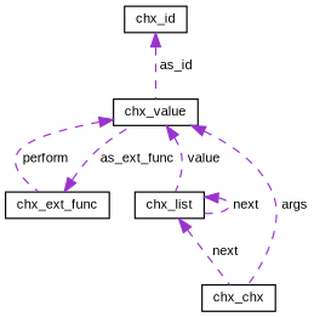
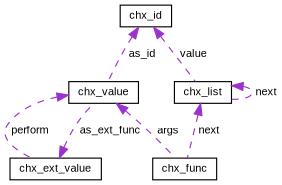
  digraph {
    fontname="Liberation Sans"
    node [color=black fillcolor=white fontname="Liberation Sans" fontsize=10 shape=record style=filled]
    edge [color=darkorchid3 dir=back fontname="Liberation Sans" fontsize=10 labelfontname=Helvetica labelfontsize=10 style=dashed]
    n1 [height=0.2 label=chx_value width=0.4]
-   n2 [height=0.2 label=chx_ext_func width=0.4]
+   n2 [height=0.2 label=chx_ext_value width=0.4]
    n3 [height=0.2 label=chx_list width=0.4]
-   n4 [height=0.2 label=chx_chx width=0.4]
+   n4 [height=0.2 label=chx_func width=0.4]
    n5 [height=0.2 label=chx_id width=0.4]
    n1 -> n2 [label=" perform"]
-   n1 -> n3 [label=" value"]
+   n5 -> n3 [label=" value"]
    n1 -> n4 [label=" args"]
    n2 -> n1 [label=" as_ext_func"]
    n3 -> n3 [label=" next"]
    n3 -> n4 [label=" next"]
    n5 -> n1 [label=" as_id"]
  }
